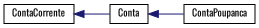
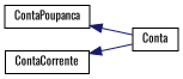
  digraph {
    fontname=Oswald
    rankdir=LR
    node [color=black fillcolor=white fontname=Oswald fontsize=10 shape=record style=filled]
    edge [color=midnightblue dir=back fontname=Oswald fontsize=10 labelfontname=Helvetica labelfontsize=10 style=solid]
    n1 [height=0.2 label=Conta width=0.4]
    n2 [height=0.2 label=ContaPoupanca width=0.4]
    n3 [height=0.2 label=ContaCorrente width=0.4]
-   n1 -> n2
+   n2 -> n1
    n3 -> n1
  }
